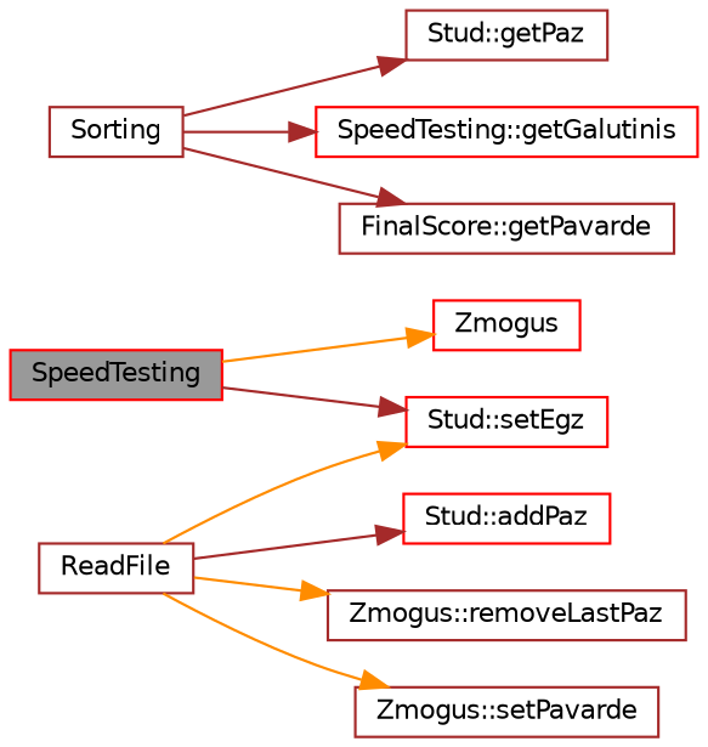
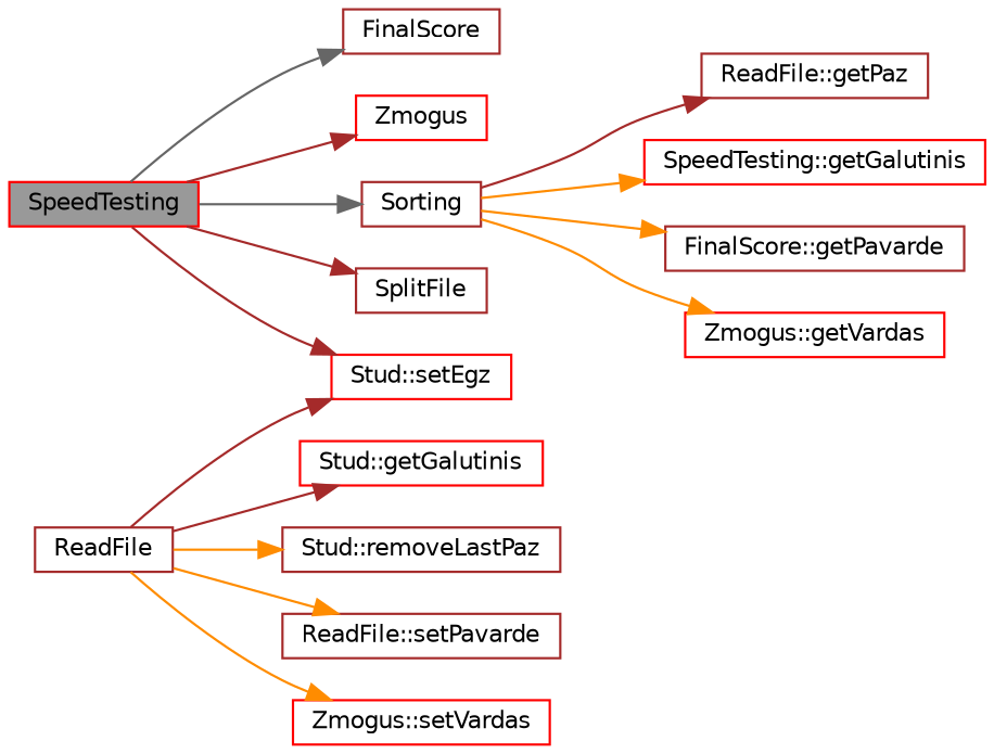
  digraph {
    rankdir=LR
    node [color=brown fillcolor=white fontname=Helvetica fontsize=10 shape=box style=filled]
    edge [color=brown fontname=Helvetica fontsize=10 labelfontname=Helvetica labelfontsize=10 style=solid]
    n1 [color=red fillcolor=grey60 fontcolor=black height=0.2 label=SpeedTesting width=0.4]
+   n2 [height=0.2 label=FinalScore width=0.4]
    n3 [color=red height=0.2 label=Zmogus width=0.4]
    n4 [height=0.2 label=Sorting width=0.4]
+   n5 [height=0.2 label=SplitFile width=0.4]
    n6 [color=red height=0.2 label="Stud::setEgz" width=0.4]
    n7 [height=0.2 label=ReadFile width=0.4]
-   n8 [color=red height=0.2 label="Stud::addPaz" width=0.4]
-   n9 [height=0.2 label="Zmogus::removeLastPaz" width=0.4]
-   n10 [height=0.2 label="Zmogus::setPavarde" width=0.4]
-   n12 [height=0.2 label="Stud::getPaz" width=0.4]
+   n8 [color=red height=0.2 label="Stud::getGalutinis" width=0.4]
+   n9 [height=0.2 label="Stud::removeLastPaz" width=0.4]
+   n10 [height=0.2 label="ReadFile::setPavarde" width=0.4]
+   n11 [color=red height=0.2 label="Zmogus::setVardas" width=0.4]
+   n12 [height=0.2 label="ReadFile::getPaz" width=0.4]
    n13 [color=red height=0.2 label="SpeedTesting::getGalutinis" width=0.4]
    n14 [height=0.2 label="FinalScore::getPavarde" width=0.4]
-   n1 -> n3 [color=darkorange]
+   n15 [color=red height=0.2 label="Zmogus::getVardas" width=0.4]
+   n1 -> n2 [color=gray40]
+   n1 -> n3
+   n1 -> n4 [color=gray40]
+   n1 -> n5
    n1 -> n6
    n4 -> n12
-   n4 -> n13
-   n4 -> n14
-   n7 -> n6 [color=darkorange]
+   n4 -> n13 [color=darkorange]
+   n4 -> n14 [color=darkorange]
+   n4 -> n15 [color=darkorange]
+   n7 -> n6
    n7 -> n8
    n7 -> n9 [color=darkorange]
    n7 -> n10 [color=darkorange]
+   n7 -> n11 [color=darkorange]
  }
